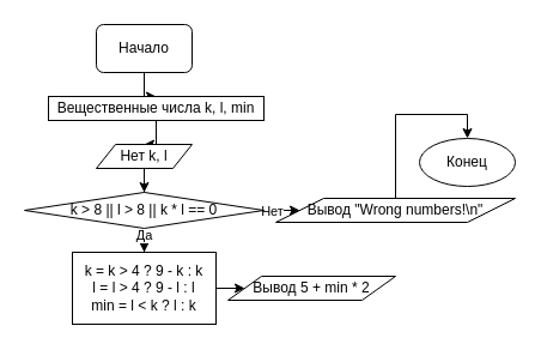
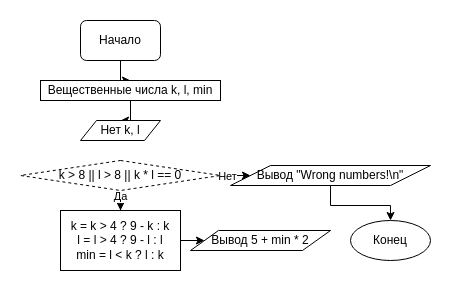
  <mxCell id="0" />
  <mxCell id="1" parent="0" />
  <mxCell id="2" style="edgeStyle=orthogonalEdgeStyle;rounded=0;orthogonalLoop=1;jettySize=auto;html=1;entryX=0.5;entryY=0;entryDx=0;entryDy=0;" edge="1" parent="1" source="3" target="5"><mxGeometry relative="1" as="geometry" /></mxCell>
  <mxCell id="3" value="Начало" style="whiteSpace=wrap;html=1;rounded=1;" vertex="1" parent="1"><mxGeometry x="80" y="20" width="80" height="40" as="geometry" /></mxCell>
  <mxCell id="4" style="edgeStyle=orthogonalEdgeStyle;rounded=0;orthogonalLoop=1;jettySize=auto;html=1;entryX=0.5;entryY=0;entryDx=0;entryDy=0;" edge="1" parent="1" source="5" target="7"><mxGeometry relative="1" as="geometry" /></mxCell>
  <mxCell id="5" value="Вещественные числа k, l, min" style="rounded=0;whiteSpace=wrap;html=1;" vertex="1" parent="1"><mxGeometry x="40" y="80" width="180" height="20" as="geometry" /></mxCell>
- <mxCell id="6" style="edgeStyle=orthogonalEdgeStyle;rounded=0;orthogonalLoop=1;jettySize=auto;html=1;" edge="1" parent="1" source="7" target="13"><mxGeometry relative="1" as="geometry" /></mxCell>
  <mxCell id="7" value="Нет k, l" style="shape=parallelogram;perimeter=parallelogramPerimeter;whiteSpace=wrap;html=1;" vertex="1" parent="1"><mxGeometry x="80" y="120" width="80" height="20" as="geometry" /></mxCell>
- <mxCell id="8" value="Конец" style="ellipse;whiteSpace=wrap;html=1;" vertex="1" parent="1"><mxGeometry x="350" y="115" width="80" height="40" as="geometry" /></mxCell>
+ <mxCell id="8" value="Конец" style="ellipse;whiteSpace=wrap;html=1;" vertex="1" parent="1"><mxGeometry x="350" y="220" width="80" height="40" as="geometry" /></mxCell>
  <mxCell id="9" style="edgeStyle=orthogonalEdgeStyle;rounded=0;orthogonalLoop=1;jettySize=auto;html=1;entryX=0.5;entryY=0;entryDx=0;entryDy=0;" edge="1" parent="1" source="13" target="15"><mxGeometry relative="1" as="geometry" /></mxCell>
  <mxCell id="10" value="Да" style="edgeLabel;html=1;align=center;verticalAlign=middle;resizable=0;points=[];" vertex="1" connectable="0" parent="9"><mxGeometry x="0.489" y="-1" relative="1" as="geometry"><mxPoint as="offset" /></mxGeometry></mxCell>
  <mxCell id="11" style="edgeStyle=orthogonalEdgeStyle;rounded=0;orthogonalLoop=1;jettySize=auto;html=1;entryX=0;entryY=0.5;entryDx=0;entryDy=0;" edge="1" parent="1" source="13" target="17"><mxGeometry relative="1" as="geometry" /></mxCell>
  <mxCell id="12" value="Нет" style="edgeLabel;html=1;align=center;verticalAlign=middle;resizable=0;points=[];" vertex="1" connectable="0" parent="11"><mxGeometry x="-0.864" relative="1" as="geometry"><mxPoint as="offset" /></mxGeometry></mxCell>
- <mxCell id="13" value="k &amp;gt; 8 || l &amp;gt; 8 || k * l == 0" style="rhombus;whiteSpace=wrap;html=1;" vertex="1" parent="1"><mxGeometry x="20" y="160" width="200" height="30" as="geometry" /></mxCell>
+ <mxCell id="13" value="k &amp;gt; 8 || l &amp;gt; 8 || k * l == 0" style="rhombus;whiteSpace=wrap;html=1;dashed=1;" vertex="1" parent="1"><mxGeometry x="20" y="160" width="200" height="30" as="geometry" /></mxCell>
  <mxCell id="14" style="edgeStyle=orthogonalEdgeStyle;rounded=0;orthogonalLoop=1;jettySize=auto;html=1;" edge="1" parent="1" source="15" target="18"><mxGeometry relative="1" as="geometry" /></mxCell>
  <mxCell id="15" value="&lt;div&gt;k = k &amp;gt; 4 ? 9 - k : k&lt;/div&gt;&lt;div&gt;l = l &amp;gt; 4 ? 9 - l : l&lt;/div&gt;&lt;div&gt;min = l &amp;lt; k ? l : k&lt;/div&gt;" style="rounded=0;whiteSpace=wrap;html=1;" vertex="1" parent="1"><mxGeometry x="60" y="210" width="120" height="60" as="geometry" /></mxCell>
  <mxCell id="16" style="edgeStyle=orthogonalEdgeStyle;rounded=0;orthogonalLoop=1;jettySize=auto;html=1;entryX=0.5;entryY=0;entryDx=0;entryDy=0;" edge="1" parent="1" source="17" target="8"><mxGeometry relative="1" as="geometry" /></mxCell>
  <mxCell id="17" value="Вывод&amp;nbsp;&quot;Wrong numbers!\n&quot;" style="shape=parallelogram;perimeter=parallelogramPerimeter;whiteSpace=wrap;html=1;" vertex="1" parent="1"><mxGeometry x="230" y="165" width="200" height="20" as="geometry" /></mxCell>
  <mxCell id="18" value="Вывод&amp;nbsp;5 + min * 2" style="shape=parallelogram;perimeter=parallelogramPerimeter;whiteSpace=wrap;html=1;" vertex="1" parent="1"><mxGeometry x="190" y="230" width="140" height="20" as="geometry" /></mxCell>
